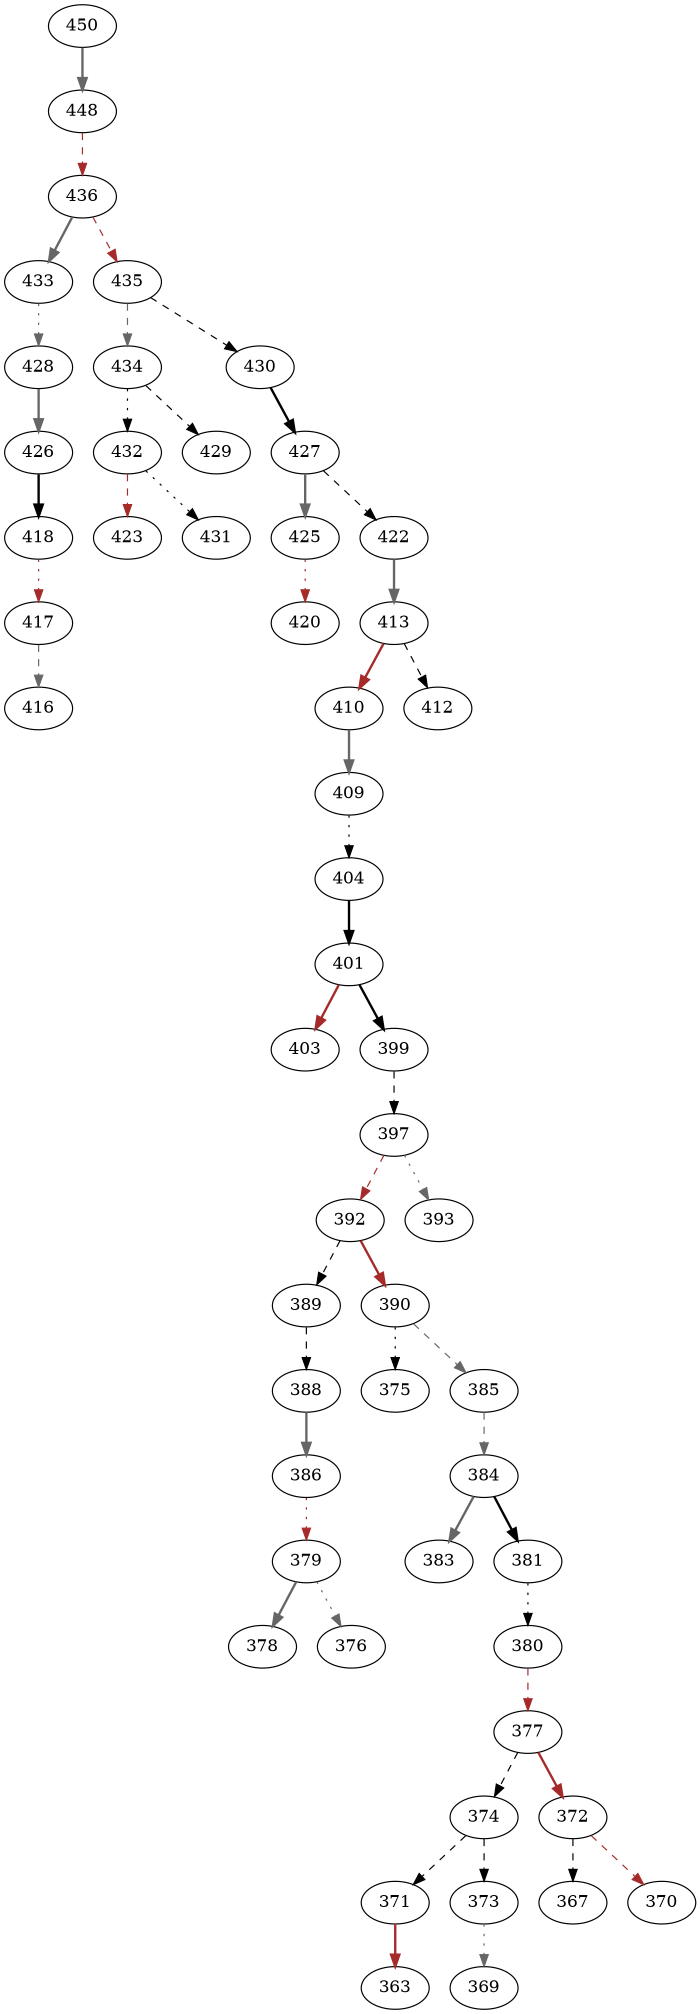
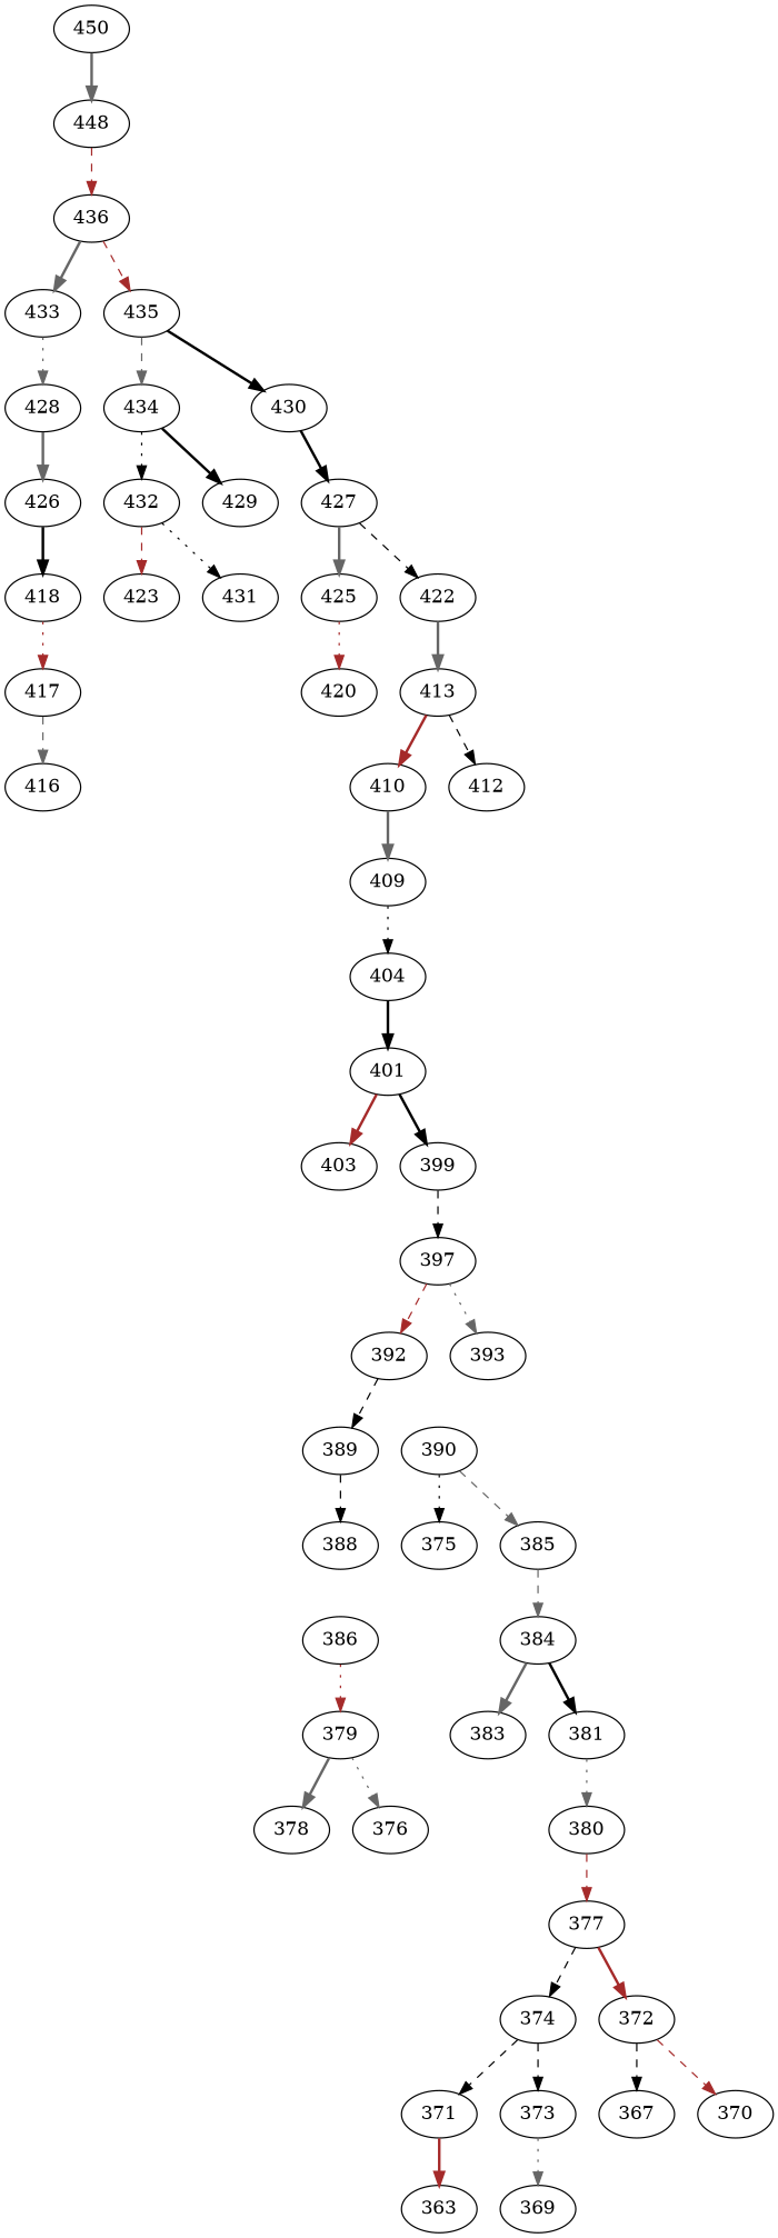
  digraph {
    fontname="DejaVu Serif"
    node [fontname="DejaVu Serif"]
    edge [color=black fontname="DejaVu Serif" style=bold]
    450
    448
    436
    433
    435
    428
    434
    430
    426
    432
    429
    427
    418
    423
    431
    425
    422
    417
    420
    413
    416
    410
    412
    409
    404
    401
    403
    399
    397
    392
    393
    389
    390
    388
    375
    385
    386
    384
    379
    383
    381
    378
    376
    380
    377
    374
    372
    371
    373
    367
    370
    363
    369
    450 -> 448 [color=gray40]
    448 -> 436 [color=brown style=dashed]
    436 -> 433 [color=gray40]
    436 -> 435 [color=brown style=dashed]
    433 -> 428 [color=gray40 style=dotted]
    435 -> 434 [color=gray40 style=dashed]
-   435 -> 430 [style=dashed]
+   435 -> 430
    428 -> 426 [color=gray40]
    434 -> 432 [style=dotted]
-   434 -> 429 [style=dashed]
+   434 -> 429
    430 -> 427
    426 -> 418
    432 -> 423 [color=brown style=dashed]
    432 -> 431 [style=dotted]
    427 -> 425 [color=gray40]
    427 -> 422 [style=dashed]
    418 -> 417 [color=brown style=dotted]
    425 -> 420 [color=brown style=dotted]
    422 -> 413 [color=gray40]
    417 -> 416 [color=gray40 style=dashed]
    413 -> 410 [color=brown]
    413 -> 412 [style=dashed]
    410 -> 409 [color=gray40]
    409 -> 404 [style=dotted]
    404 -> 401
    401 -> 403 [color=brown]
    401 -> 399
    399 -> 397 [style=dashed]
    397 -> 392 [color=brown style=dashed]
    397 -> 393 [color=gray40 style=dotted]
    392 -> 389 [style=dashed]
-   392 -> 390 [color=brown]
    389 -> 388 [style=dashed]
    390 -> 375 [style=dotted]
    390 -> 385 [color=gray40 style=dashed]
-   388 -> 386 [color=gray40]
    385 -> 384 [color=gray40 style=dashed]
    386 -> 379 [color=brown style=dotted]
    384 -> 383 [color=gray40]
    384 -> 381
    379 -> 378 [color=gray40]
    379 -> 376 [color=gray40 style=dotted]
-   381 -> 380 [style=dotted]
+   381 -> 380 [color=gray40 style=dotted]
    380 -> 377 [color=brown style=dashed]
    377 -> 374 [style=dashed]
    377 -> 372 [color=brown]
    374 -> 371 [style=dashed]
    374 -> 373 [style=dashed]
    372 -> 367 [style=dashed]
    372 -> 370 [color=brown style=dashed]
    371 -> 363 [color=brown]
    373 -> 369 [color=gray40 style=dotted]
  }
